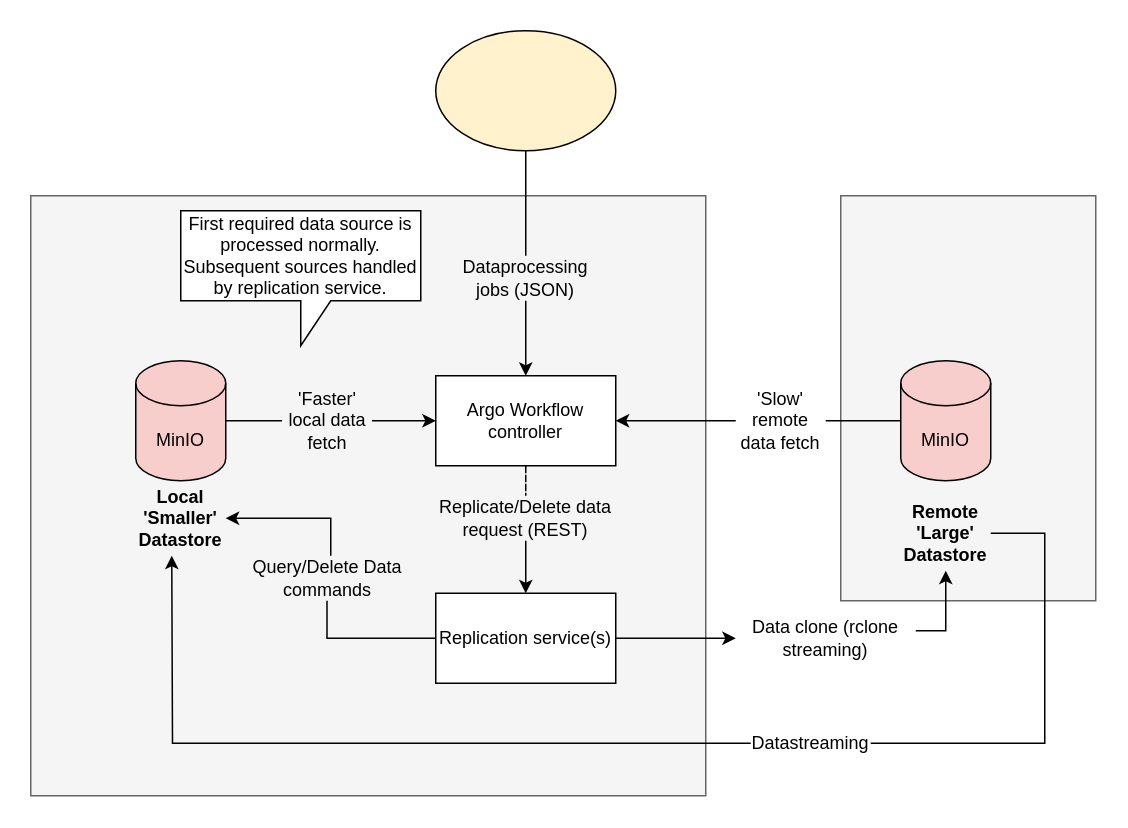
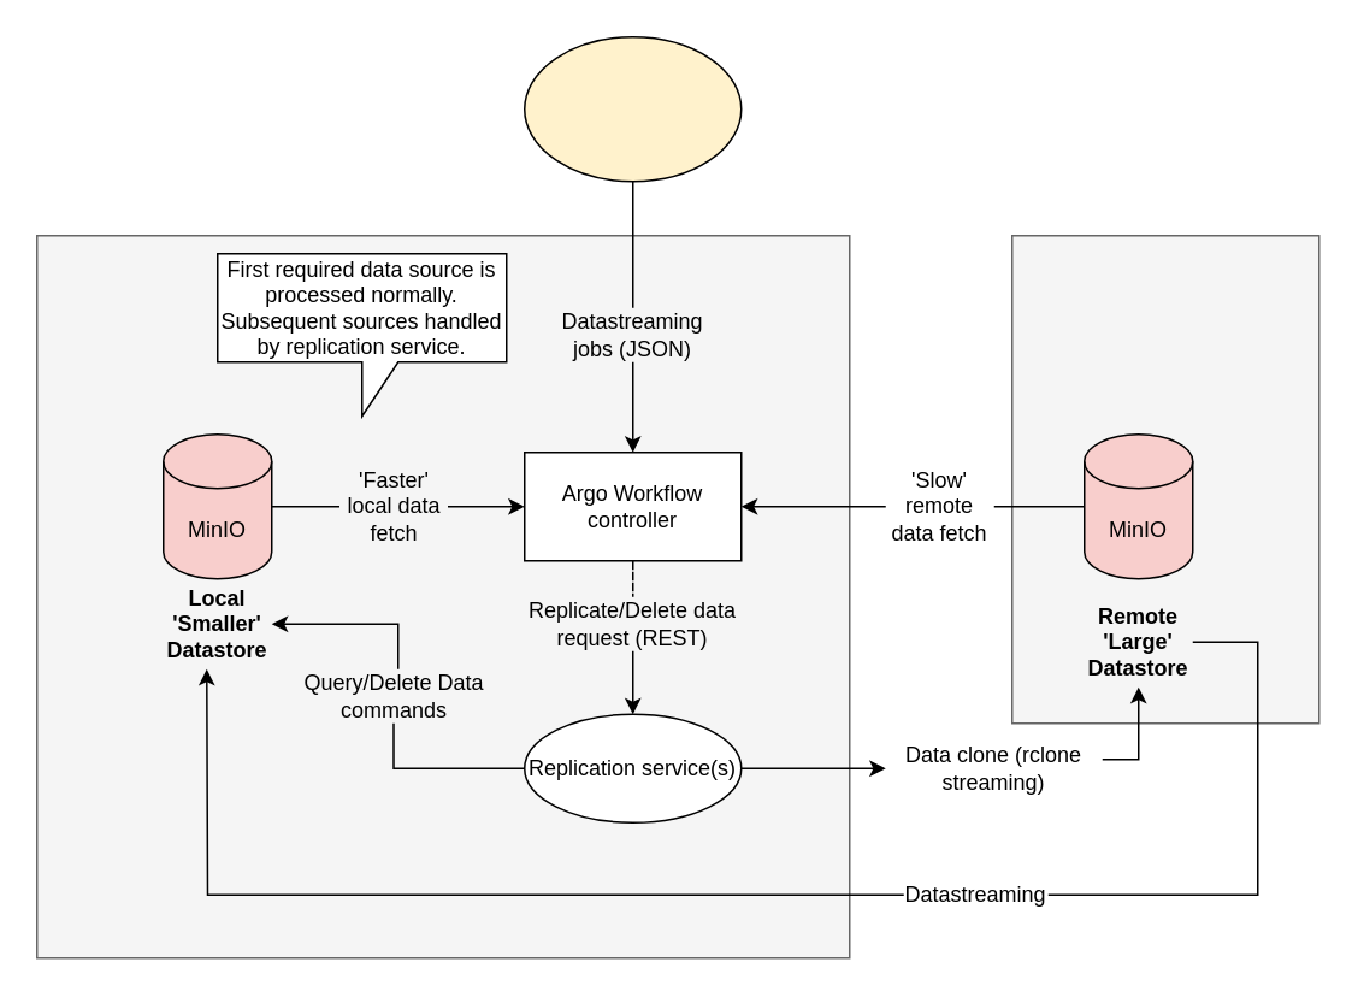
  <mxCell id="0" />
  <mxCell id="1" parent="0" />
  <mxCell id="2" value="" style="rounded=0;whiteSpace=wrap;html=1;fillColor=#f5f5f5;fontColor=#333333;strokeColor=#666666;" vertex="1" parent="1"><mxGeometry x="560" y="130" width="170" height="270" as="geometry" /></mxCell>
  <mxCell id="3" value="" style="rounded=0;whiteSpace=wrap;html=1;fillColor=#f5f5f5;strokeColor=#666666;fontColor=#333333;" vertex="1" parent="1"><mxGeometry x="20" y="130" width="450" height="400" as="geometry" /></mxCell>
  <mxCell id="4" style="edgeStyle=orthogonalEdgeStyle;rounded=0;orthogonalLoop=1;jettySize=auto;html=1;entryX=0;entryY=0.5;entryDx=0;entryDy=0;" edge="1" parent="1" source="19" target="7"><mxGeometry relative="1" as="geometry" /></mxCell>
  <mxCell id="5" value="MinIO" style="shape=cylinder3;whiteSpace=wrap;html=1;boundedLbl=1;backgroundOutline=1;size=15;fillColor=#f8cecc;strokeColor=#000000;" vertex="1" parent="1"><mxGeometry x="90" y="240" width="60" height="80" as="geometry" /></mxCell>
  <mxCell id="6" style="edgeStyle=orthogonalEdgeStyle;rounded=0;orthogonalLoop=1;jettySize=auto;html=1;" edge="1" parent="1" source="24" target="22"><mxGeometry relative="1" as="geometry" /></mxCell>
  <mxCell id="7" value="Argo Workflow controller" style="rounded=0;whiteSpace=wrap;html=1;" vertex="1" parent="1"><mxGeometry x="290" y="250" width="120" height="60" as="geometry" /></mxCell>
  <mxCell id="8" style="edgeStyle=orthogonalEdgeStyle;rounded=0;orthogonalLoop=1;jettySize=auto;html=1;" edge="1" parent="1" source="17" target="7"><mxGeometry relative="1" as="geometry" /></mxCell>
  <mxCell id="9" value="MinIO" style="shape=cylinder3;whiteSpace=wrap;html=1;boundedLbl=1;backgroundOutline=1;size=15;fillColor=#f8cecc;strokeColor=#000000;" vertex="1" parent="1"><mxGeometry x="600" y="240" width="60" height="80" as="geometry" /></mxCell>
  <mxCell id="10" value="&lt;b&gt;Remote 'Large' Datastore&lt;/b&gt;" style="text;html=1;align=center;verticalAlign=middle;whiteSpace=wrap;rounded=0;" vertex="1" parent="1"><mxGeometry x="600" y="340" width="60" height="30" as="geometry" /></mxCell>
  <mxCell id="11" value="&lt;div&gt;&lt;b&gt;Local 'Smaller'&lt;/b&gt;&lt;/div&gt;&lt;div&gt;&lt;b&gt;Datastore&lt;/b&gt;&lt;/div&gt;" style="text;html=1;align=center;verticalAlign=middle;whiteSpace=wrap;rounded=0;" vertex="1" parent="1"><mxGeometry x="90" y="330" width="60" height="30" as="geometry" /></mxCell>
  <mxCell id="12" style="edgeStyle=orthogonalEdgeStyle;rounded=0;orthogonalLoop=1;jettySize=auto;html=1;" edge="1" parent="1" source="15" target="7"><mxGeometry relative="1" as="geometry" /></mxCell>
  <mxCell id="13" value="" style="ellipse;whiteSpace=wrap;html=1;fillColor=#fff2cc;strokeColor=#000000;" vertex="1" parent="1"><mxGeometry x="290" y="20" width="120" height="80" as="geometry" /></mxCell>
  <mxCell id="14" value="" style="edgeStyle=orthogonalEdgeStyle;rounded=0;orthogonalLoop=1;jettySize=auto;html=1;endArrow=none;startFill=0;" edge="1" parent="1" source="13" target="15"><mxGeometry relative="1" as="geometry"><mxPoint x="350" y="100" as="sourcePoint" /><mxPoint x="350" y="250" as="targetPoint" /></mxGeometry></mxCell>
- <mxCell id="15" value="Dataprocessing jobs (JSON)" style="text;html=1;align=center;verticalAlign=middle;whiteSpace=wrap;rounded=0;" vertex="1" parent="1"><mxGeometry x="300" y="170" width="100" height="30" as="geometry" /></mxCell>
+ <mxCell id="15" value="Datastreaming jobs (JSON)" style="text;html=1;align=center;verticalAlign=middle;whiteSpace=wrap;rounded=0;" vertex="1" parent="1"><mxGeometry x="300" y="170" width="100" height="30" as="geometry" /></mxCell>
  <mxCell id="16" value="" style="edgeStyle=orthogonalEdgeStyle;rounded=0;orthogonalLoop=1;jettySize=auto;html=1;endArrow=none;startFill=0;" edge="1" parent="1" source="9" target="17"><mxGeometry relative="1" as="geometry"><mxPoint x="550" y="280" as="sourcePoint" /><mxPoint x="410" y="280" as="targetPoint" /></mxGeometry></mxCell>
  <mxCell id="17" value="'Slow' remote data fetch" style="text;html=1;align=center;verticalAlign=middle;whiteSpace=wrap;rounded=0;" vertex="1" parent="1"><mxGeometry x="490" y="265" width="60" height="30" as="geometry" /></mxCell>
  <mxCell id="18" value="" style="edgeStyle=orthogonalEdgeStyle;rounded=0;orthogonalLoop=1;jettySize=auto;html=1;entryX=0;entryY=0.5;entryDx=0;entryDy=0;endArrow=none;startFill=0;" edge="1" parent="1" source="5" target="19"><mxGeometry relative="1" as="geometry"><mxPoint x="150" y="280" as="sourcePoint" /><mxPoint x="290" y="280" as="targetPoint" /></mxGeometry></mxCell>
  <mxCell id="19" value="'Faster' local data fetch" style="text;html=1;align=center;verticalAlign=middle;whiteSpace=wrap;rounded=0;" vertex="1" parent="1"><mxGeometry x="187.5" y="265" width="60" height="30" as="geometry" /></mxCell>
  <mxCell id="20" style="edgeStyle=orthogonalEdgeStyle;rounded=0;orthogonalLoop=1;jettySize=auto;html=1;" edge="1" parent="1" source="26"><mxGeometry relative="1" as="geometry"><mxPoint x="630" y="380" as="targetPoint" /><Array as="points"><mxPoint x="630" y="420" /></Array></mxGeometry></mxCell>
  <mxCell id="21" style="edgeStyle=orthogonalEdgeStyle;rounded=0;orthogonalLoop=1;jettySize=auto;html=1;entryX=1;entryY=0.5;entryDx=0;entryDy=0;" edge="1" parent="1" source="29" target="11"><mxGeometry relative="1" as="geometry"><Array as="points"><mxPoint x="220" y="345" /></Array></mxGeometry></mxCell>
- <mxCell id="22" value="Replication service(s)" style="rounded=0;whiteSpace=wrap;html=1;" vertex="1" parent="1"><mxGeometry x="290" y="395" width="120" height="60" as="geometry" /></mxCell>
+ <mxCell id="22" value="Replication service(s)" style="ellipse;whiteSpace=wrap;html=1;" vertex="1" parent="1"><mxGeometry x="290" y="395" width="120" height="60" as="geometry" /></mxCell>
  <mxCell id="23" value="" style="edgeStyle=orthogonalEdgeStyle;rounded=0;orthogonalLoop=1;jettySize=auto;html=1;endArrow=none;startFill=0;dashed=1;" edge="1" parent="1" source="7" target="24"><mxGeometry relative="1" as="geometry"><mxPoint x="350" y="310" as="sourcePoint" /><mxPoint x="350" y="390" as="targetPoint" /></mxGeometry></mxCell>
  <mxCell id="24" value="Replicate/Delete data request (REST)" style="text;html=1;align=center;verticalAlign=middle;whiteSpace=wrap;rounded=0;" vertex="1" parent="1"><mxGeometry x="270" y="330" width="160" height="30" as="geometry" /></mxCell>
  <mxCell id="25" value="" style="edgeStyle=orthogonalEdgeStyle;rounded=0;orthogonalLoop=1;jettySize=auto;html=1;" edge="1" parent="1" source="22" target="26"><mxGeometry relative="1" as="geometry"><mxPoint x="410" y="420" as="sourcePoint" /><mxPoint x="630" y="380" as="targetPoint" /><Array as="points" /></mxGeometry></mxCell>
  <mxCell id="26" value="Data clone (rclone streaming)" style="text;html=1;align=center;verticalAlign=middle;whiteSpace=wrap;rounded=0;" vertex="1" parent="1"><mxGeometry x="490" y="410" width="120" height="30" as="geometry" /></mxCell>
  <mxCell id="27" style="edgeStyle=orthogonalEdgeStyle;rounded=0;orthogonalLoop=1;jettySize=auto;html=1;" edge="1" parent="1" source="31"><mxGeometry relative="1" as="geometry"><mxPoint x="114" y="370" as="targetPoint" /><Array as="points" /></mxGeometry></mxCell>
  <mxCell id="28" value="" style="edgeStyle=orthogonalEdgeStyle;rounded=0;orthogonalLoop=1;jettySize=auto;html=1;entryX=0.5;entryY=1;entryDx=0;entryDy=0;endArrow=none;startFill=0;" edge="1" parent="1" source="22" target="29"><mxGeometry relative="1" as="geometry"><mxPoint x="290" y="425" as="sourcePoint" /><mxPoint x="150" y="345" as="targetPoint" /></mxGeometry></mxCell>
  <mxCell id="29" value="Query/Delete Data commands" style="text;html=1;align=center;verticalAlign=middle;whiteSpace=wrap;rounded=0;" vertex="1" parent="1"><mxGeometry x="153.75" y="370" width="127.5" height="30" as="geometry" /></mxCell>
  <mxCell id="30" value="" style="edgeStyle=orthogonalEdgeStyle;rounded=0;orthogonalLoop=1;jettySize=auto;html=1;entryX=1;entryY=0.5;entryDx=0;entryDy=0;endArrow=none;startFill=0;exitX=1;exitY=0.5;exitDx=0;exitDy=0;" edge="1" parent="1" source="10" target="31"><mxGeometry relative="1" as="geometry"><mxPoint x="666.06" y="400" as="sourcePoint" /><mxPoint x="506" y="540" as="targetPoint" /><Array as="points"><mxPoint x="696" y="355" /><mxPoint x="696" y="495" /></Array></mxGeometry></mxCell>
  <mxCell id="31" value="Datastreaming" style="text;html=1;align=center;verticalAlign=middle;whiteSpace=wrap;rounded=0;" vertex="1" parent="1"><mxGeometry x="500" y="480" width="80" height="30" as="geometry" /></mxCell>
  <mxCell id="32" value="First required data source is processed normally. Subsequent sources handled by replication service." style="shape=callout;whiteSpace=wrap;html=1;perimeter=calloutPerimeter;" vertex="1" parent="1"><mxGeometry x="120" y="140" width="160" height="90" as="geometry" /></mxCell>
